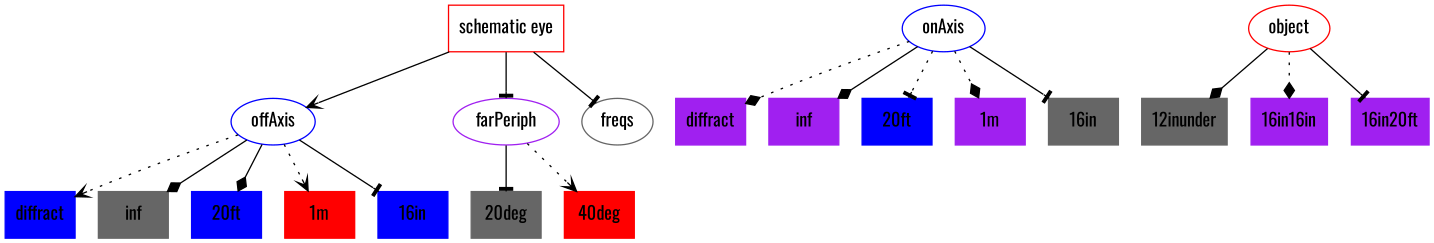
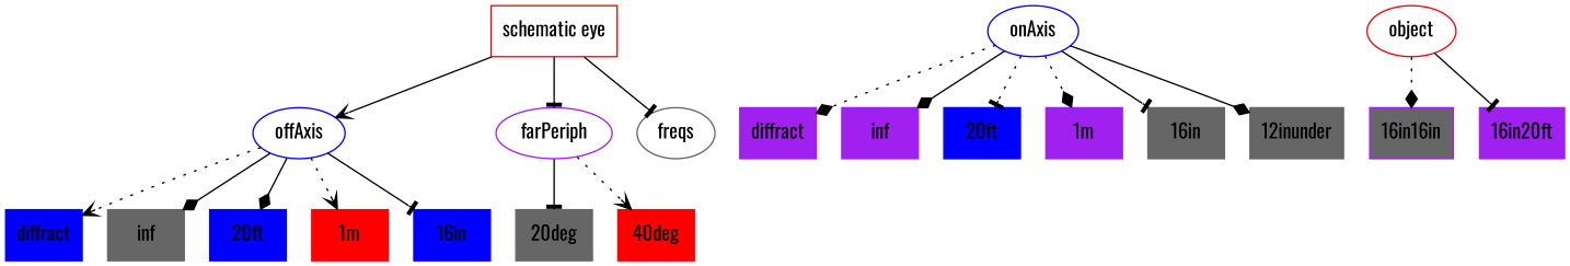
  digraph {
    fontname=Oswald
    node [color=blue fontname=Oswald shape=box style=filled]
    edge [arrowhead=tee fontname=Oswald style=solid]
    n1 [color=red label="schematic eye" style=""]
    offAxis [shape="" style=""]
    farPeriph [color=purple shape="" style=""]
    freqs [color=gray40 shape="" style=""]
    onAxis [shape="" style=""]
    n6 [color=purple label=diffract]
    n7 [color=purple label=inf]
    n8 [label="20ft"]
    n9 [color=purple label="1m"]
    n10 [color=gray40 label="16in"]
    n11 [label=diffract]
    n12 [color=gray40 label=inf]
    n13 [label="20ft"]
    n14 [color=red label="1m"]
    n15 [label="16in"]
    object [color=red shape="" style=""]
    n17 [color=gray40 label="12inunder"]
-   n18 [color=purple label="16in16in"]
+   n18 [color=purple label="16in16in" fillcolor=gray40]
    n19 [color=purple label="16in20ft"]
    n20 [color=gray40 label="20deg"]
    n21 [color=red label="40deg"]
    n1 -> offAxis [arrowhead=vee]
    n1 -> farPeriph
    n1 -> freqs
    offAxis -> n11 [arrowhead=vee style=dotted]
    offAxis -> n12 [arrowhead=diamond]
    offAxis -> n13 [arrowhead=diamond]
    offAxis -> n14 [arrowhead=vee style=dotted]
    offAxis -> n15
    farPeriph -> n20
    farPeriph -> n21 [arrowhead=vee style=dotted]
    onAxis -> n6 [arrowhead=diamond style=dotted]
    onAxis -> n7 [arrowhead=diamond]
    onAxis -> n8 [style=dotted]
    onAxis -> n9 [arrowhead=diamond style=dotted]
    onAxis -> n10
-   object -> n17 [arrowhead=diamond]
+   onAxis -> n17 [arrowhead=diamond]
    object -> n18 [arrowhead=diamond style=dotted]
    object -> n19
  }
